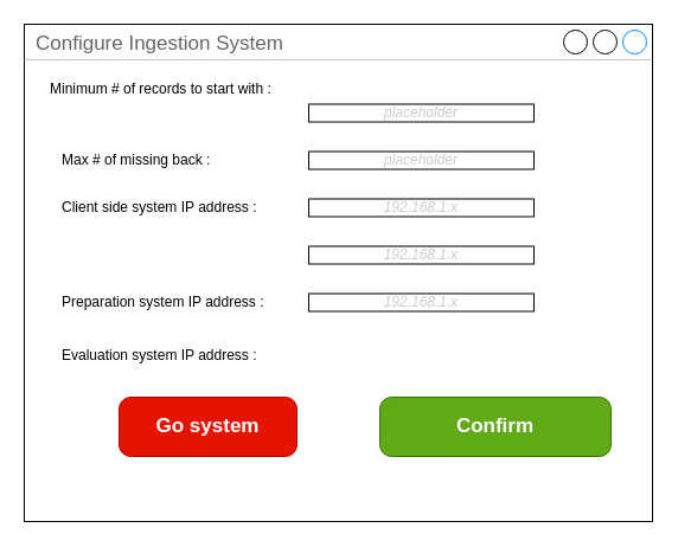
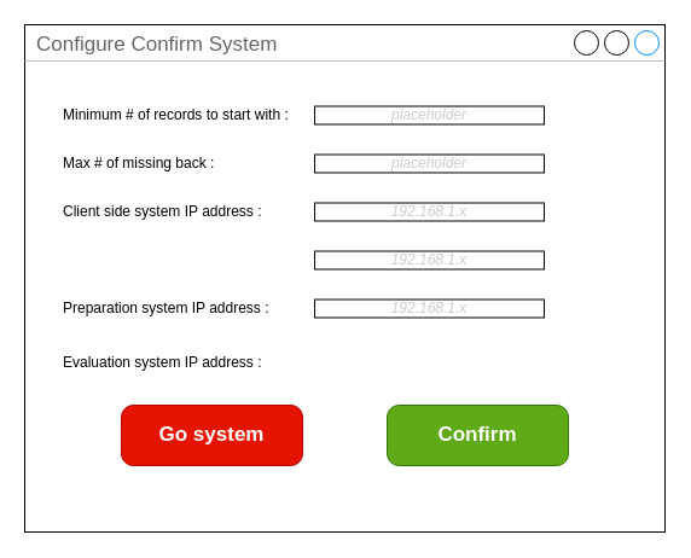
  <mxCell id="0" />
  <mxCell id="1" parent="0" />
- <mxCell id="2" value="Configure Ingestion System" style="strokeWidth=1;shadow=0;dashed=0;align=center;html=1;shape=mxgraph.mockup.containers.window;align=left;verticalAlign=top;spacingLeft=8;strokeColor2=#008cff;strokeColor3=#c4c4c4;fontColor=#666666;mainText=;fontSize=17;labelBackgroundColor=none;whiteSpace=wrap;" vertex="1" parent="1"><mxGeometry x="20" y="20" width="530" height="420" as="geometry" /></mxCell>
- <mxCell id="3" value="Confirm" style="strokeWidth=1;shadow=0;dashed=0;align=center;html=1;shape=mxgraph.mockup.buttons.button;strokeColor=#2D7600;fontColor=#ffffff;mainText=;buttonStyle=round;fontSize=17;fontStyle=1;fillColor=#60a917;whiteSpace=wrap;" vertex="1" parent="1"><mxGeometry x="320" y="335" width="195" height="50" as="geometry" /></mxCell>
+ <mxCell id="2" value="Configure Confirm System" style="strokeWidth=1;shadow=0;dashed=0;align=center;html=1;shape=mxgraph.mockup.containers.window;align=left;verticalAlign=top;spacingLeft=8;strokeColor2=#008cff;strokeColor3=#c4c4c4;fontColor=#666666;mainText=;fontSize=17;labelBackgroundColor=none;whiteSpace=wrap;" vertex="1" parent="1"><mxGeometry x="20" y="20" width="530" height="420" as="geometry" /></mxCell>
+ <mxCell id="3" value="Confirm" style="strokeWidth=1;shadow=0;dashed=0;align=center;html=1;shape=mxgraph.mockup.buttons.button;strokeColor=#2D7600;fontColor=#ffffff;mainText=;buttonStyle=round;fontSize=17;fontStyle=1;fillColor=#60a917;whiteSpace=wrap;" vertex="1" parent="1"><mxGeometry x="320" y="335" width="150" height="50" as="geometry" /></mxCell>
  <mxCell id="4" value="Go system" style="strokeWidth=1;shadow=0;dashed=0;align=center;html=1;shape=mxgraph.mockup.buttons.button;strokeColor=#B20000;mainText=;buttonStyle=round;fontSize=17;fontStyle=1;fillColor=#e51400;whiteSpace=wrap;fontColor=#ffffff;" vertex="1" parent="1"><mxGeometry x="100" y="335" width="150" height="50" as="geometry" /></mxCell>
- <mxCell id="5" value="Minimum # of records to start with :" style="text;html=1;strokeColor=none;fillColor=none;align=left;verticalAlign=middle;whiteSpace=wrap;rounded=0;" vertex="1" parent="1"><mxGeometry x="40" y="60" width="210" height="30" as="geometry" /></mxCell>
+ <mxCell id="5" value="Minimum # of records to start with :" style="text;html=1;strokeColor=none;fillColor=none;align=left;verticalAlign=middle;whiteSpace=wrap;rounded=0;" vertex="1" parent="1"><mxGeometry x="50" y="80" width="210" height="30" as="geometry" /></mxCell>
  <mxCell id="6" value="&lt;i&gt;&lt;font&gt;placeholder&lt;/font&gt;&lt;/i&gt;" style="rounded=0;whiteSpace=wrap;html=1;fontColor=#CCCCCC;" vertex="1" parent="1"><mxGeometry x="260" y="87.5" width="190" height="15" as="geometry" /></mxCell>
  <mxCell id="7" value="Max # of missing back :" style="text;html=1;strokeColor=none;fillColor=none;align=left;verticalAlign=middle;whiteSpace=wrap;rounded=0;" vertex="1" parent="1"><mxGeometry x="50" y="120" width="210" height="30" as="geometry" /></mxCell>
  <mxCell id="8" value="&lt;i&gt;&lt;font&gt;placeholder&lt;/font&gt;&lt;/i&gt;" style="rounded=0;whiteSpace=wrap;html=1;fontColor=#CCCCCC;" vertex="1" parent="1"><mxGeometry x="260" y="127.5" width="190" height="15" as="geometry" /></mxCell>
  <mxCell id="9" value="Client side system IP address :" style="text;html=1;strokeColor=none;fillColor=none;align=left;verticalAlign=middle;whiteSpace=wrap;rounded=0;" vertex="1" parent="1"><mxGeometry x="50" y="160" width="210" height="30" as="geometry" /></mxCell>
  <mxCell id="10" value="&lt;i&gt;&lt;font&gt;192.168.1.x&lt;/font&gt;&lt;/i&gt;" style="rounded=0;whiteSpace=wrap;html=1;fontColor=#CCCCCC;" vertex="1" parent="1"><mxGeometry x="260" y="167.5" width="190" height="15" as="geometry" /></mxCell>
  <mxCell id="11" value="Evaluation system IP address :" style="text;html=1;strokeColor=none;fillColor=none;align=left;verticalAlign=middle;whiteSpace=wrap;rounded=0;" vertex="1" parent="1"><mxGeometry x="50" y="285" width="210" height="30" as="geometry" /></mxCell>
  <mxCell id="12" value="&lt;i style=&quot;border-color: var(--border-color);&quot;&gt;&lt;font style=&quot;border-color: var(--border-color);&quot;&gt;192.168.1.x&lt;/font&gt;&lt;/i&gt;" style="rounded=0;whiteSpace=wrap;html=1;fontColor=#CCCCCC;" vertex="1" parent="1"><mxGeometry x="260" y="207.5" width="190" height="15" as="geometry" /></mxCell>
  <mxCell id="13" value="Preparation system IP address :" style="text;html=1;strokeColor=none;fillColor=none;align=left;verticalAlign=middle;whiteSpace=wrap;rounded=0;" vertex="1" parent="1"><mxGeometry x="50" y="240" width="210" height="30" as="geometry" /></mxCell>
  <mxCell id="14" value="&lt;i style=&quot;border-color: var(--border-color);&quot;&gt;&lt;font style=&quot;border-color: var(--border-color);&quot;&gt;192.168.1.x&lt;/font&gt;&lt;/i&gt;" style="rounded=0;whiteSpace=wrap;html=1;fontColor=#CCCCCC;" vertex="1" parent="1"><mxGeometry x="260" y="247.5" width="190" height="15" as="geometry" /></mxCell>
